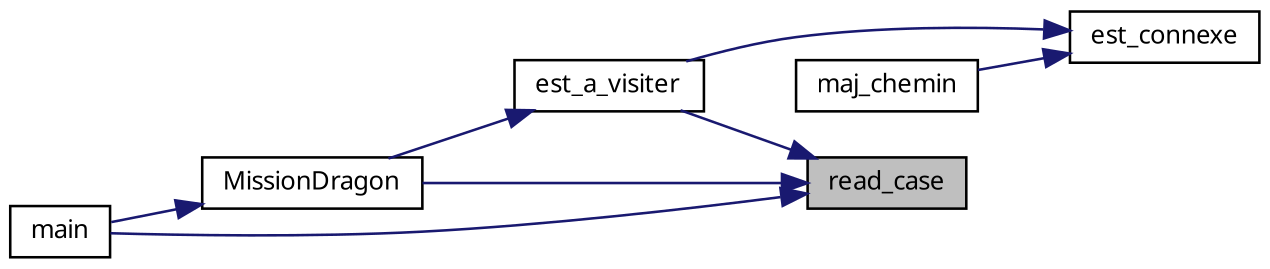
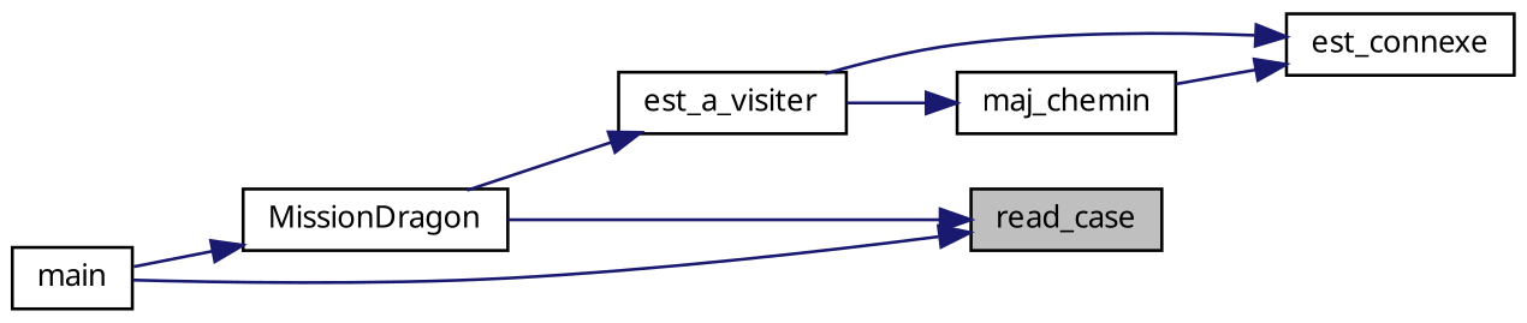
  digraph {
    fontname="Noto Sans"
    rankdir=RL
    node [color=black fillcolor=white fontname="Noto Sans" fontsize=10 shape=record style=filled]
    edge [color=midnightblue dir=back fontname="Noto Sans" fontsize=10 labelfontname=Helvetica labelfontsize=10 style=solid]
    n1 [fillcolor=grey75 fontcolor=black height=0.2 label=read_case width=0.4]
    n2 [height=0.2 label=est_a_visiter width=0.4]
    n3 [height=0.2 label=MissionDragon width=0.4]
    n4 [height=0.2 label=main width=0.4]
    n5 [height=0.2 label=est_connexe width=0.4]
    n6 [height=0.2 label=maj_chemin width=0.4]
-   n1 -> n2
+   n6 -> n2
    n1 -> n3
    n1 -> n4
    n2 -> n3
    n3 -> n4
    n5 -> n2
    n5 -> n6
  }
